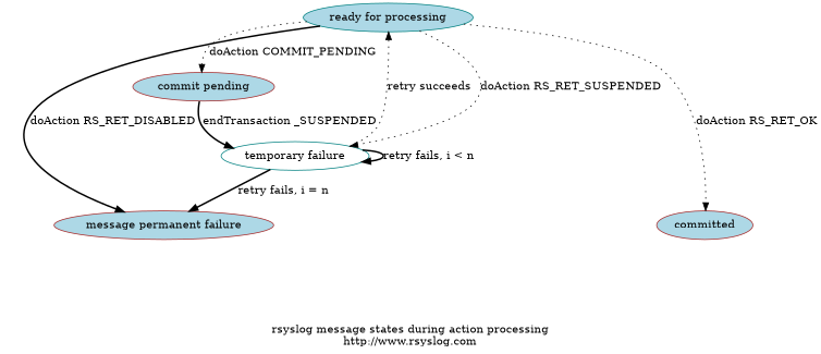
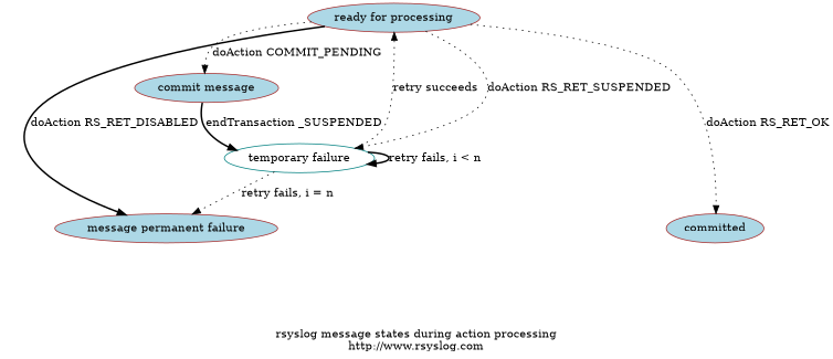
  digraph {
    fontname="DejaVu Serif"
    label="\n\nrsyslog message states during action processing\nhttp://www.rsyslog.com"
    node [color=brown fillcolor=lightblue fontname="DejaVu Serif" style=filled]
    edge [fontname="DejaVu Serif" style=dotted]
    n1 [label="message permanent failure"]
    n2 [label=committed]
-   n3 [color=teal label="ready for processing"]
+   n3 [label="ready for processing"]
    n4 [color=teal fillcolor=white label="temporary failure"]
-   n5 [label="commit pending"]
+   n5 [label="commit message"]
    subgraph sub_1 {
      rank=same
      n1
      n2
    }
    n3 -> n1 [label="doAction RS_RET_DISABLED" style=bold]
    n3 -> n2 [label="doAction RS_RET_OK"]
    n3 -> n4 [label="doAction RS_RET_SUSPENDED"]
    n3 -> n5 [label="doAction COMMIT_PENDING"]
-   n4 -> n1 [label="retry fails, i = n" style=bold]
+   n4 -> n1 [label="retry fails, i = n"]
    n4 -> n3 [label="retry succeeds"]
    n4 -> n4 [label="retry fails, i < n" style=bold]
    n5 -> n4 [label="endTransaction _SUSPENDED" style=bold]
  }
